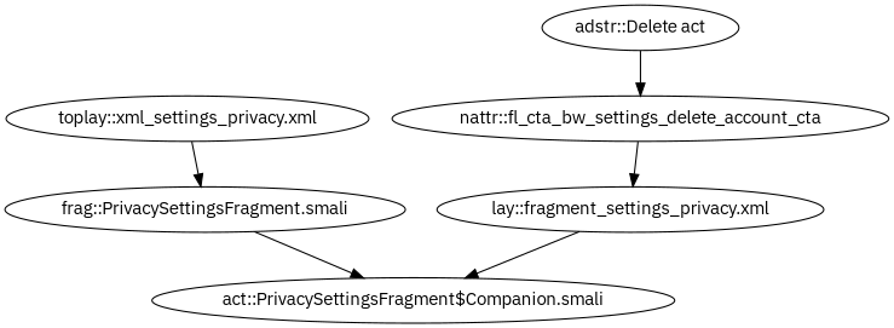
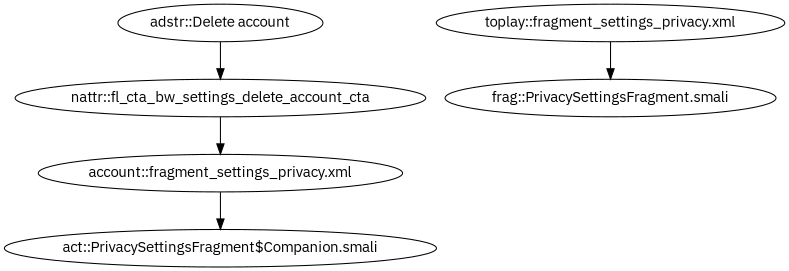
  digraph {
    fontname="IBM Plex Sans"
    node [fontname="IBM Plex Sans"]
    edge [fontname="IBM Plex Sans"]
    n1 [label="nattr::fl_cta_bw_settings_delete_account_cta"]
-   "adstr::Delete account" [label="adstr::Delete act"]
-   "lay::fragment_settings_privacy.xml"
+   "adstr::Delete account"
+   "lay::fragment_settings_privacy.xml" [label="account::fragment_settings_privacy.xml"]
    "act::PrivacySettingsFragment$Companion.smali"
-   "toplay::fragment_settings_privacy.xml" [label="toplay::xml_settings_privacy.xml"]
+   "toplay::fragment_settings_privacy.xml"
    "frag::PrivacySettingsFragment.smali"
    n1 -> "lay::fragment_settings_privacy.xml"
    "adstr::Delete account" -> n1
    "lay::fragment_settings_privacy.xml" -> "act::PrivacySettingsFragment$Companion.smali"
    "toplay::fragment_settings_privacy.xml" -> "frag::PrivacySettingsFragment.smali"
-   "frag::PrivacySettingsFragment.smali" -> "act::PrivacySettingsFragment$Companion.smali"
  }
